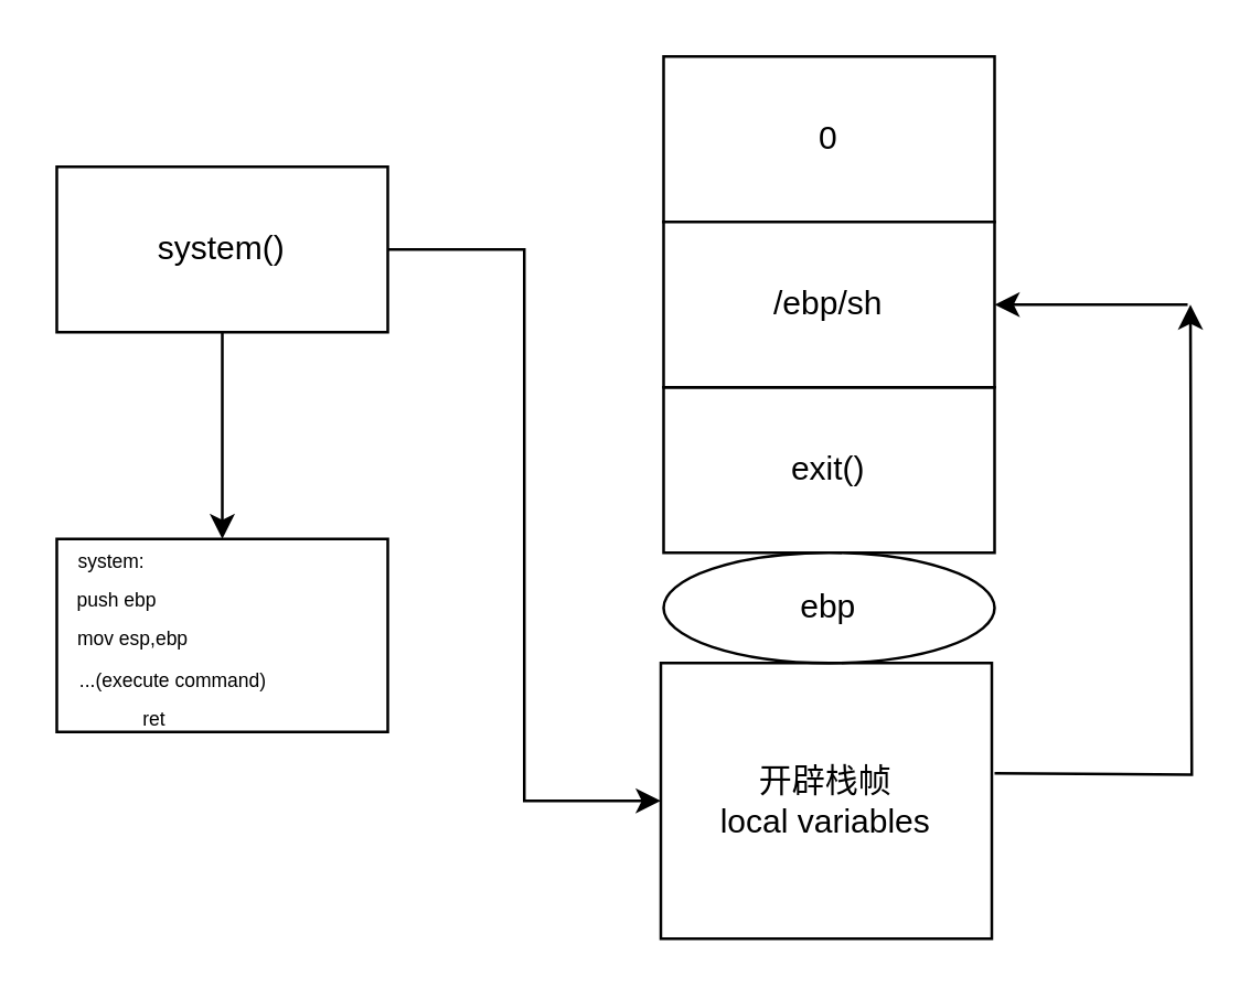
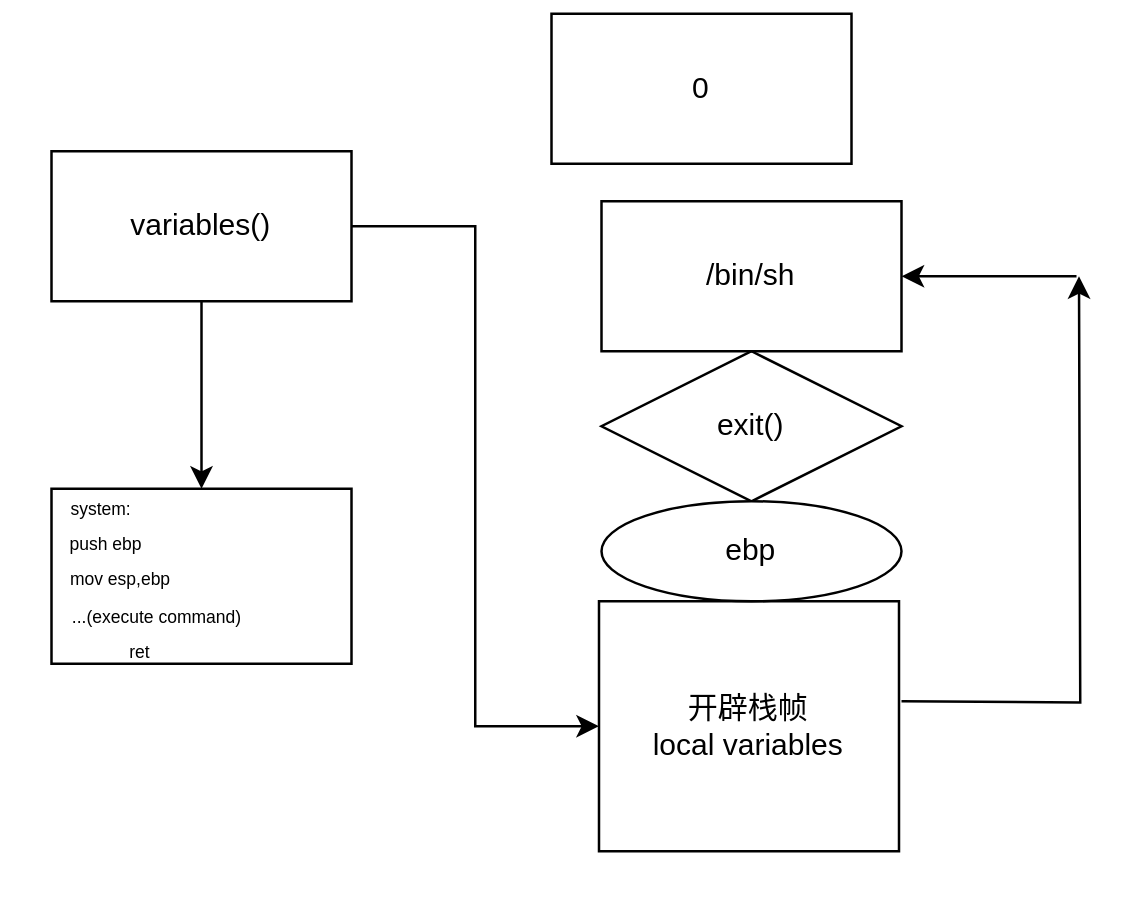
  <mxCell id="0" />
  <mxCell id="1" parent="0" />
- <mxCell id="2" value="exit()" style="rounded=0;whiteSpace=wrap;html=1;" parent="1" vertex="1"><mxGeometry x="240" y="140" width="120" height="60" as="geometry" /></mxCell>
+ <mxCell id="2" value="exit()" style="rhombus;whiteSpace=wrap;html=1;" parent="1" vertex="1"><mxGeometry x="240" y="140" width="120" height="60" as="geometry" /></mxCell>
  <mxCell id="3" style="edgeStyle=orthogonalEdgeStyle;rounded=0;orthogonalLoop=1;jettySize=auto;html=1;" parent="1" source="5" target="8" edge="1"><mxGeometry relative="1" as="geometry"><mxPoint x="170" y="230" as="targetPoint" /></mxGeometry></mxCell>
  <mxCell id="4" style="edgeStyle=orthogonalEdgeStyle;rounded=0;orthogonalLoop=1;jettySize=auto;html=1;entryX=0;entryY=0.5;entryDx=0;entryDy=0;fontFamily=Helvetica;fontSize=12;fontColor=default;" parent="1" source="5" target="10" edge="1"><mxGeometry relative="1" as="geometry" /></mxCell>
- <mxCell id="5" value="system()" style="rounded=0;whiteSpace=wrap;html=1;" parent="1" vertex="1"><mxGeometry x="20" y="60" width="120" height="60" as="geometry" /></mxCell>
- <mxCell id="6" value="0" style="rounded=0;whiteSpace=wrap;html=1;" parent="1" vertex="1"><mxGeometry x="240" y="20" width="120" height="60" as="geometry" /></mxCell>
- <mxCell id="7" value="/ebp/sh" style="rounded=0;whiteSpace=wrap;html=1;" parent="1" vertex="1"><mxGeometry x="240" y="80" width="120" height="60" as="geometry" /></mxCell>
+ <mxCell id="5" value="variables()" style="rounded=0;whiteSpace=wrap;html=1;" parent="1" vertex="1"><mxGeometry x="20" y="60" width="120" height="60" as="geometry" /></mxCell>
+ <mxCell id="6" value="0" style="rounded=0;whiteSpace=wrap;html=1;" parent="1" vertex="1"><mxGeometry x="220" y="5" width="120" height="60" as="geometry" /></mxCell>
+ <mxCell id="7" value="/bin/sh" style="rounded=0;whiteSpace=wrap;html=1;" parent="1" vertex="1"><mxGeometry x="240" y="80" width="120" height="60" as="geometry" /></mxCell>
  <mxCell id="8" value="&lt;font style=&quot;font-size: 7px;&quot;&gt;&lt;font style=&quot;&quot;&gt;system:&amp;nbsp; &amp;nbsp; &amp;nbsp; &amp;nbsp; &amp;nbsp; &amp;nbsp; &amp;nbsp; &amp;nbsp; &amp;nbsp; &amp;nbsp; &amp;nbsp; &amp;nbsp; &amp;nbsp; &amp;nbsp; &amp;nbsp; &amp;nbsp; &amp;nbsp; &amp;nbsp; &amp;nbsp; &amp;nbsp; &amp;nbsp;&lt;br&gt;push ebp&amp;nbsp; &amp;nbsp; &amp;nbsp; &amp;nbsp; &amp;nbsp; &amp;nbsp; &amp;nbsp; &amp;nbsp; &amp;nbsp; &amp;nbsp; &amp;nbsp; &amp;nbsp; &amp;nbsp; &amp;nbsp; &amp;nbsp; &amp;nbsp; &amp;nbsp; &amp;nbsp; &amp;nbsp; &amp;nbsp;&lt;br&gt;mov esp,ebp&amp;nbsp; &amp;nbsp; &amp;nbsp; &amp;nbsp; &amp;nbsp; &amp;nbsp; &amp;nbsp; &amp;nbsp; &amp;nbsp; &amp;nbsp; &amp;nbsp; &amp;nbsp; &amp;nbsp; &amp;nbsp; &amp;nbsp; &amp;nbsp; &amp;nbsp;&lt;br&gt;...(execute command)&amp;nbsp; &amp;nbsp; &amp;nbsp; &amp;nbsp; &amp;nbsp; &amp;nbsp; &amp;nbsp; &amp;nbsp; &amp;nbsp;&amp;nbsp;&lt;br&gt;&amp;nbsp;ret&amp;nbsp; &lt;/font&gt;&amp;nbsp; &amp;nbsp; &amp;nbsp; &amp;nbsp; &amp;nbsp; &amp;nbsp; &amp;nbsp; &amp;nbsp; &amp;nbsp; &amp;nbsp; &amp;nbsp; &amp;nbsp;&amp;nbsp;&lt;/font&gt;" style="rounded=0;whiteSpace=wrap;html=1;" parent="1" vertex="1"><mxGeometry x="20" y="195" width="120" height="70" as="geometry" /></mxCell>
  <mxCell id="9" style="edgeStyle=orthogonalEdgeStyle;rounded=0;orthogonalLoop=1;jettySize=auto;html=1;fontFamily=Helvetica;fontSize=12;fontColor=default;" parent="1" edge="1"><mxGeometry relative="1" as="geometry"><mxPoint x="431" y="110" as="targetPoint" /><mxPoint x="360" y="280" as="sourcePoint" /></mxGeometry></mxCell>
  <mxCell id="10" value="开辟栈帧&lt;br&gt;local variables" style="rounded=0;whiteSpace=wrap;html=1;strokeColor=default;align=center;verticalAlign=middle;fontFamily=Helvetica;fontSize=12;fontColor=default;fillColor=default;" parent="1" vertex="1"><mxGeometry x="239" y="240" width="120" height="100" as="geometry" /></mxCell>
  <mxCell id="11" value="ebp" style="ellipse;whiteSpace=wrap;html=1;strokeColor=default;align=center;verticalAlign=middle;fontFamily=Helvetica;fontSize=12;fontColor=default;fillColor=default;" parent="1" vertex="1"><mxGeometry x="240" y="200" width="120" height="40" as="geometry" /></mxCell>
  <mxCell id="12" value="" style="endArrow=classic;html=1;rounded=0;fontFamily=Helvetica;fontSize=12;fontColor=default;entryX=1;entryY=0.5;entryDx=0;entryDy=0;" parent="1" target="7" edge="1"><mxGeometry width="50" height="50" relative="1" as="geometry"><mxPoint x="430" y="110" as="sourcePoint" /><mxPoint x="260" y="180" as="targetPoint" /></mxGeometry></mxCell>
